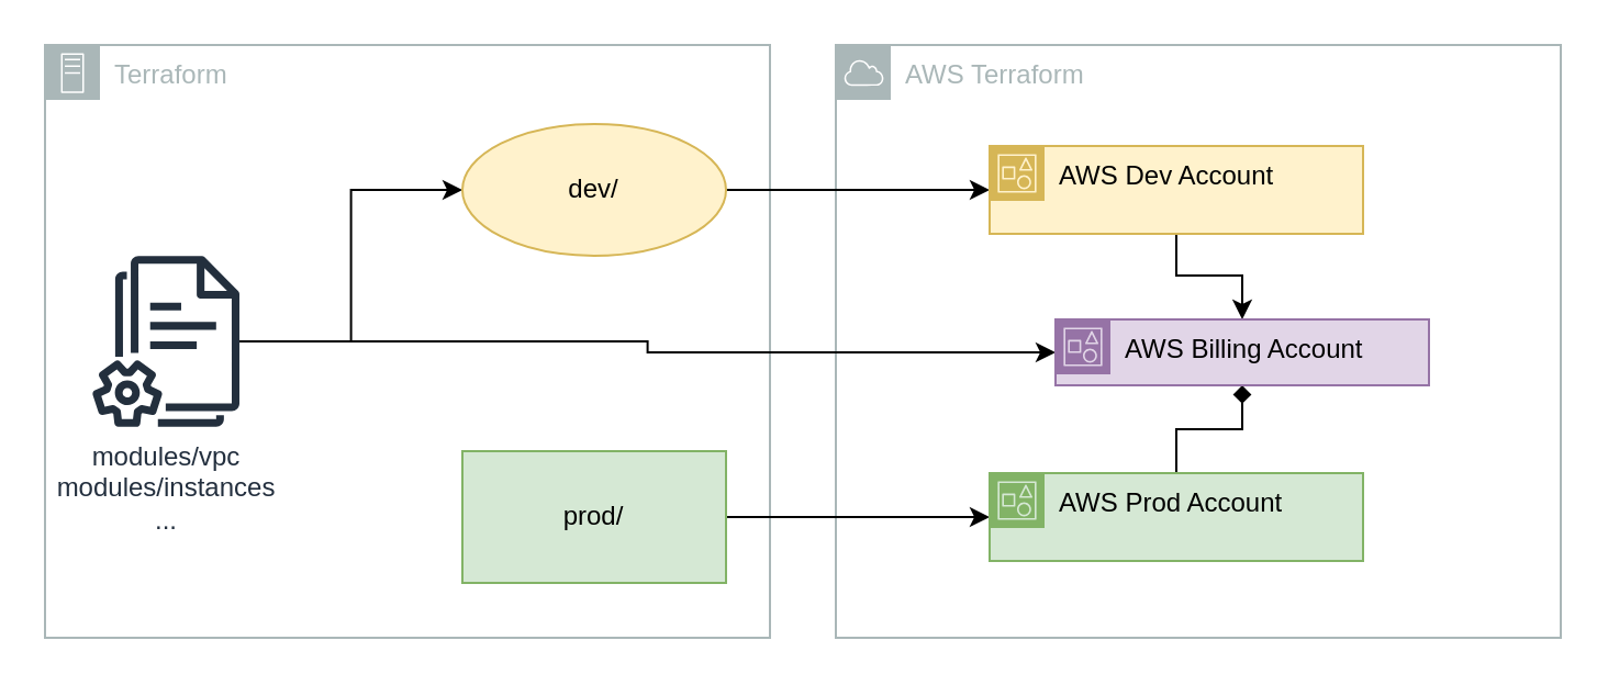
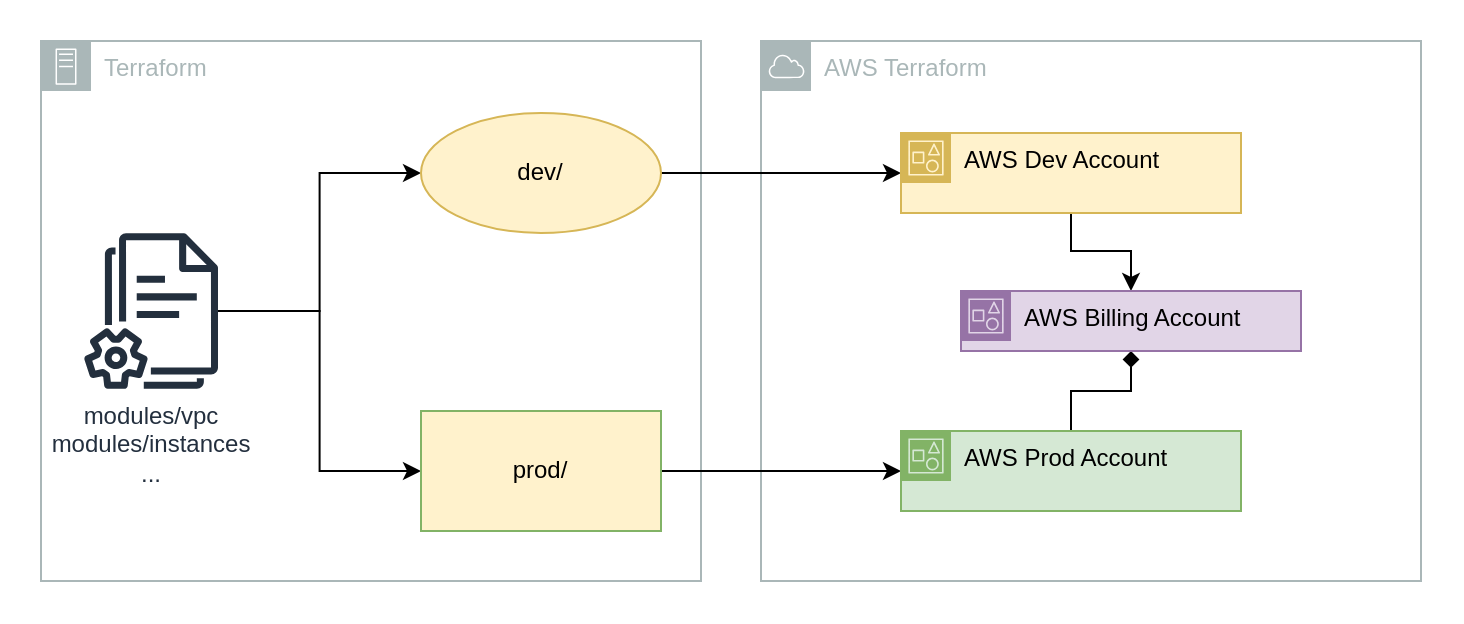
  <mxCell id="0" />
  <mxCell id="1" parent="0" />
  <mxCell id="2" value="AWS Terraform" style="sketch=0;outlineConnect=0;gradientColor=none;html=1;whiteSpace=wrap;fontSize=12;fontStyle=0;shape=mxgraph.aws4.group;grIcon=mxgraph.aws4.group_aws_cloud;strokeColor=#AAB7B8;fillColor=none;verticalAlign=top;align=left;spacingLeft=30;fontColor=#AAB7B8;dashed=0;" vertex="1" parent="1"><mxGeometry x="380" y="20" width="330" height="270" as="geometry" /></mxCell>
  <mxCell id="3" value="Terraform" style="sketch=0;outlineConnect=0;gradientColor=none;html=1;whiteSpace=wrap;fontSize=12;fontStyle=0;shape=mxgraph.aws4.group;grIcon=mxgraph.aws4.group_on_premise;strokeColor=#AAB7B8;fillColor=none;verticalAlign=top;align=left;spacingLeft=30;fontColor=#AAB7B8;dashed=0;" vertex="1" parent="1"><mxGeometry x="20" y="20" width="330" height="270" as="geometry" /></mxCell>
  <mxCell id="4" style="edgeStyle=orthogonalEdgeStyle;rounded=0;orthogonalLoop=1;jettySize=auto;html=1;entryX=0;entryY=0.5;entryDx=0;entryDy=0;" edge="1" parent="1" source="6" target="8"><mxGeometry relative="1" as="geometry" /></mxCell>
- <mxCell id="5" style="edgeStyle=orthogonalEdgeStyle;rounded=0;orthogonalLoop=1;jettySize=auto;html=1;" edge="1" parent="1" source="6" target="15"><mxGeometry relative="1" as="geometry" /></mxCell>
+ <mxCell id="5" style="edgeStyle=orthogonalEdgeStyle;rounded=0;orthogonalLoop=1;jettySize=auto;html=1;entryX=0;entryY=0.5;entryDx=0;entryDy=0;" edge="1" parent="1" source="6" target="10"><mxGeometry relative="1" as="geometry" /></mxCell>
  <mxCell id="6" value="modules/vpc&lt;br&gt;modules/instances&lt;br&gt;..." style="sketch=0;outlineConnect=0;fontColor=#232F3E;gradientColor=none;fillColor=#232F3D;strokeColor=none;dashed=0;verticalLabelPosition=bottom;verticalAlign=top;align=center;html=1;fontSize=12;fontStyle=0;aspect=fixed;pointerEvents=1;shape=mxgraph.aws4.documents2;" vertex="1" parent="1"><mxGeometry x="41.5" y="116" width="67" height="78" as="geometry" /></mxCell>
  <mxCell id="7" style="edgeStyle=orthogonalEdgeStyle;rounded=0;orthogonalLoop=1;jettySize=auto;html=1;" edge="1" parent="1" source="8" target="12"><mxGeometry relative="1" as="geometry" /></mxCell>
  <mxCell id="8" value="dev/" style="ellipse;whiteSpace=wrap;html=1;fillColor=#fff2cc;strokeColor=#d6b656;" vertex="1" parent="1"><mxGeometry x="210" y="56" width="120" height="60" as="geometry" /></mxCell>
  <mxCell id="9" style="edgeStyle=orthogonalEdgeStyle;rounded=0;orthogonalLoop=1;jettySize=auto;html=1;" edge="1" parent="1" source="10" target="14"><mxGeometry relative="1" as="geometry" /></mxCell>
- <mxCell id="10" value="prod/" style="rounded=0;whiteSpace=wrap;html=1;fillColor=#d5e8d4;strokeColor=#82b366;" vertex="1" parent="1"><mxGeometry x="210" y="205" width="120" height="60" as="geometry" /></mxCell>
+ <mxCell id="10" value="prod/" style="rounded=0;whiteSpace=wrap;html=1;fillColor=#fff2cc;strokeColor=#82b366;" vertex="1" parent="1"><mxGeometry x="210" y="205" width="120" height="60" as="geometry" /></mxCell>
  <mxCell id="11" style="edgeStyle=orthogonalEdgeStyle;rounded=0;orthogonalLoop=1;jettySize=auto;html=1;" edge="1" parent="1" source="12" target="15"><mxGeometry relative="1" as="geometry"><Array as="points"><mxPoint x="535" y="125" /><mxPoint x="565" y="125" /></Array></mxGeometry></mxCell>
  <mxCell id="12" value="AWS Dev Account" style="points=[[0,0],[0.25,0],[0.5,0],[0.75,0],[1,0],[1,0.25],[1,0.5],[1,0.75],[1,1],[0.75,1],[0.5,1],[0.25,1],[0,1],[0,0.75],[0,0.5],[0,0.25]];outlineConnect=0;html=1;whiteSpace=wrap;fontSize=12;fontStyle=0;container=1;pointerEvents=0;collapsible=0;recursiveResize=0;shape=mxgraph.aws4.group;grIcon=mxgraph.aws4.group_account;strokeColor=#d6b656;fillColor=#fff2cc;verticalAlign=top;align=left;spacingLeft=30;dashed=0;" vertex="1" parent="1"><mxGeometry x="450" y="66" width="170" height="40" as="geometry" /></mxCell>
  <mxCell id="13" style="edgeStyle=orthogonalEdgeStyle;rounded=0;orthogonalLoop=1;jettySize=auto;html=1;endArrow=diamond;" edge="1" parent="1" source="14" target="15"><mxGeometry relative="1" as="geometry"><Array as="points"><mxPoint x="535" y="195" /><mxPoint x="565" y="195" /></Array></mxGeometry></mxCell>
  <mxCell id="14" value="AWS Prod Account" style="points=[[0,0],[0.25,0],[0.5,0],[0.75,0],[1,0],[1,0.25],[1,0.5],[1,0.75],[1,1],[0.75,1],[0.5,1],[0.25,1],[0,1],[0,0.75],[0,0.5],[0,0.25]];outlineConnect=0;html=1;whiteSpace=wrap;fontSize=12;fontStyle=0;container=1;pointerEvents=0;collapsible=0;recursiveResize=0;shape=mxgraph.aws4.group;grIcon=mxgraph.aws4.group_account;strokeColor=#82b366;fillColor=#d5e8d4;verticalAlign=top;align=left;spacingLeft=30;dashed=0;" vertex="1" parent="1"><mxGeometry x="450" y="215" width="170" height="40" as="geometry" /></mxCell>
  <mxCell id="15" value="AWS Billing Account" style="points=[[0,0],[0.25,0],[0.5,0],[0.75,0],[1,0],[1,0.25],[1,0.5],[1,0.75],[1,1],[0.75,1],[0.5,1],[0.25,1],[0,1],[0,0.75],[0,0.5],[0,0.25]];outlineConnect=0;html=1;whiteSpace=wrap;fontSize=12;fontStyle=0;container=1;pointerEvents=0;collapsible=0;recursiveResize=0;shape=mxgraph.aws4.group;grIcon=mxgraph.aws4.group_account;strokeColor=#9673a6;fillColor=#e1d5e7;verticalAlign=top;align=left;spacingLeft=30;dashed=0;" vertex="1" parent="1"><mxGeometry x="480" y="145" width="170" height="30" as="geometry" /></mxCell>
